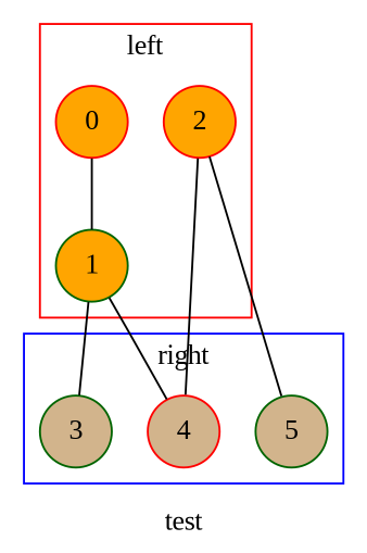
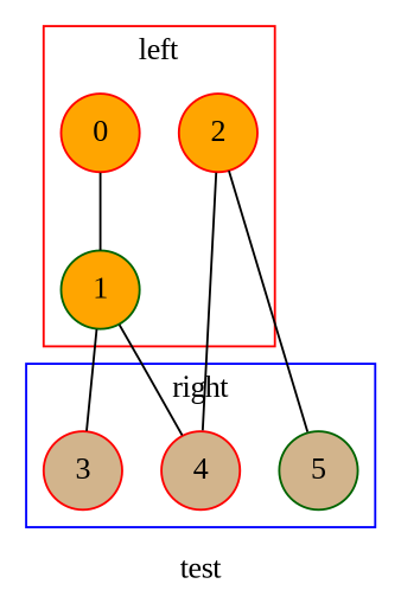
  graph {
    fontname="Liberation Serif"
    label=test
    node [color=darkgreen fillcolor=tan fontname="Liberation Serif" shape=circle style=filled]
    edge [fontname="Liberation Serif"]
-   n1 [label=3]
+   n1 [color=red label=3]
    n2 [color=red label=4]
    n3 [label=5]
    n4 [color=red fillcolor=orange label=0]
    n5 [fillcolor=orange label=1]
    n6 [color=red fillcolor=orange label=2]
    subgraph cluster_1 {
      color=blue
      label=right
      n1
      n2
      n3
    }
    subgraph cluster_2 {
      color=red
      label=left
      n4
      n5
      n6
    }
    n4 -- n5
    n5 -- n1
    n5 -- n2
    n6 -- n2
    n6 -- n3
  }
